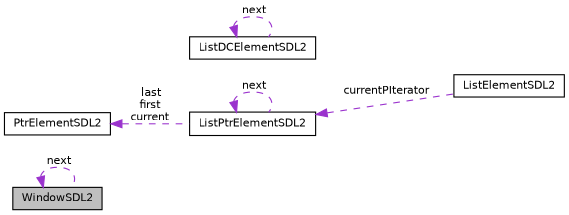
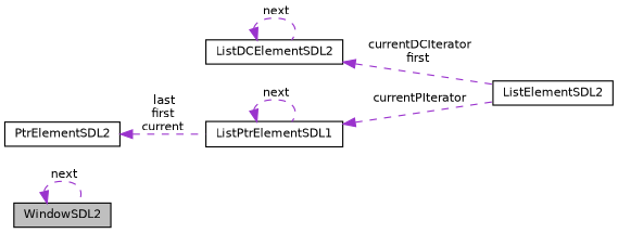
  digraph {
    rankdir=LR
    node [color=black fillcolor=white fontname=Helvetica fontsize=10 shape=record style=filled]
    edge [color=darkorchid3 dir=back fontname=Helvetica fontsize=10 labelfontname=Helvetica labelfontsize=10 style=dashed]
    n1 [fillcolor=grey75 fontcolor=black height=0.2 label=WindowSDL2 width=0.4]
    n2 [height=0.2 label=ListElementSDL2 width=0.4]
    n3 [height=0.2 label=ListDCElementSDL2 width=0.4]
-   n4 [height=0.2 label=ListPtrElementSDL2 width=0.4]
+   n4 [height=0.2 label=ListPtrElementSDL1 width=0.4]
    n5 [height=0.2 label=PtrElementSDL2 width=0.4]
    n1 -> n1 [label=" next"]
+   n3 -> n2 [label=" currentDCIterator\nfirst"]
    n3 -> n3 [label=" next"]
    n4 -> n2 [label=" currentPIterator"]
    n4 -> n4 [label=" next"]
    n5 -> n4 [label=" last\nfirst\ncurrent"]
  }
